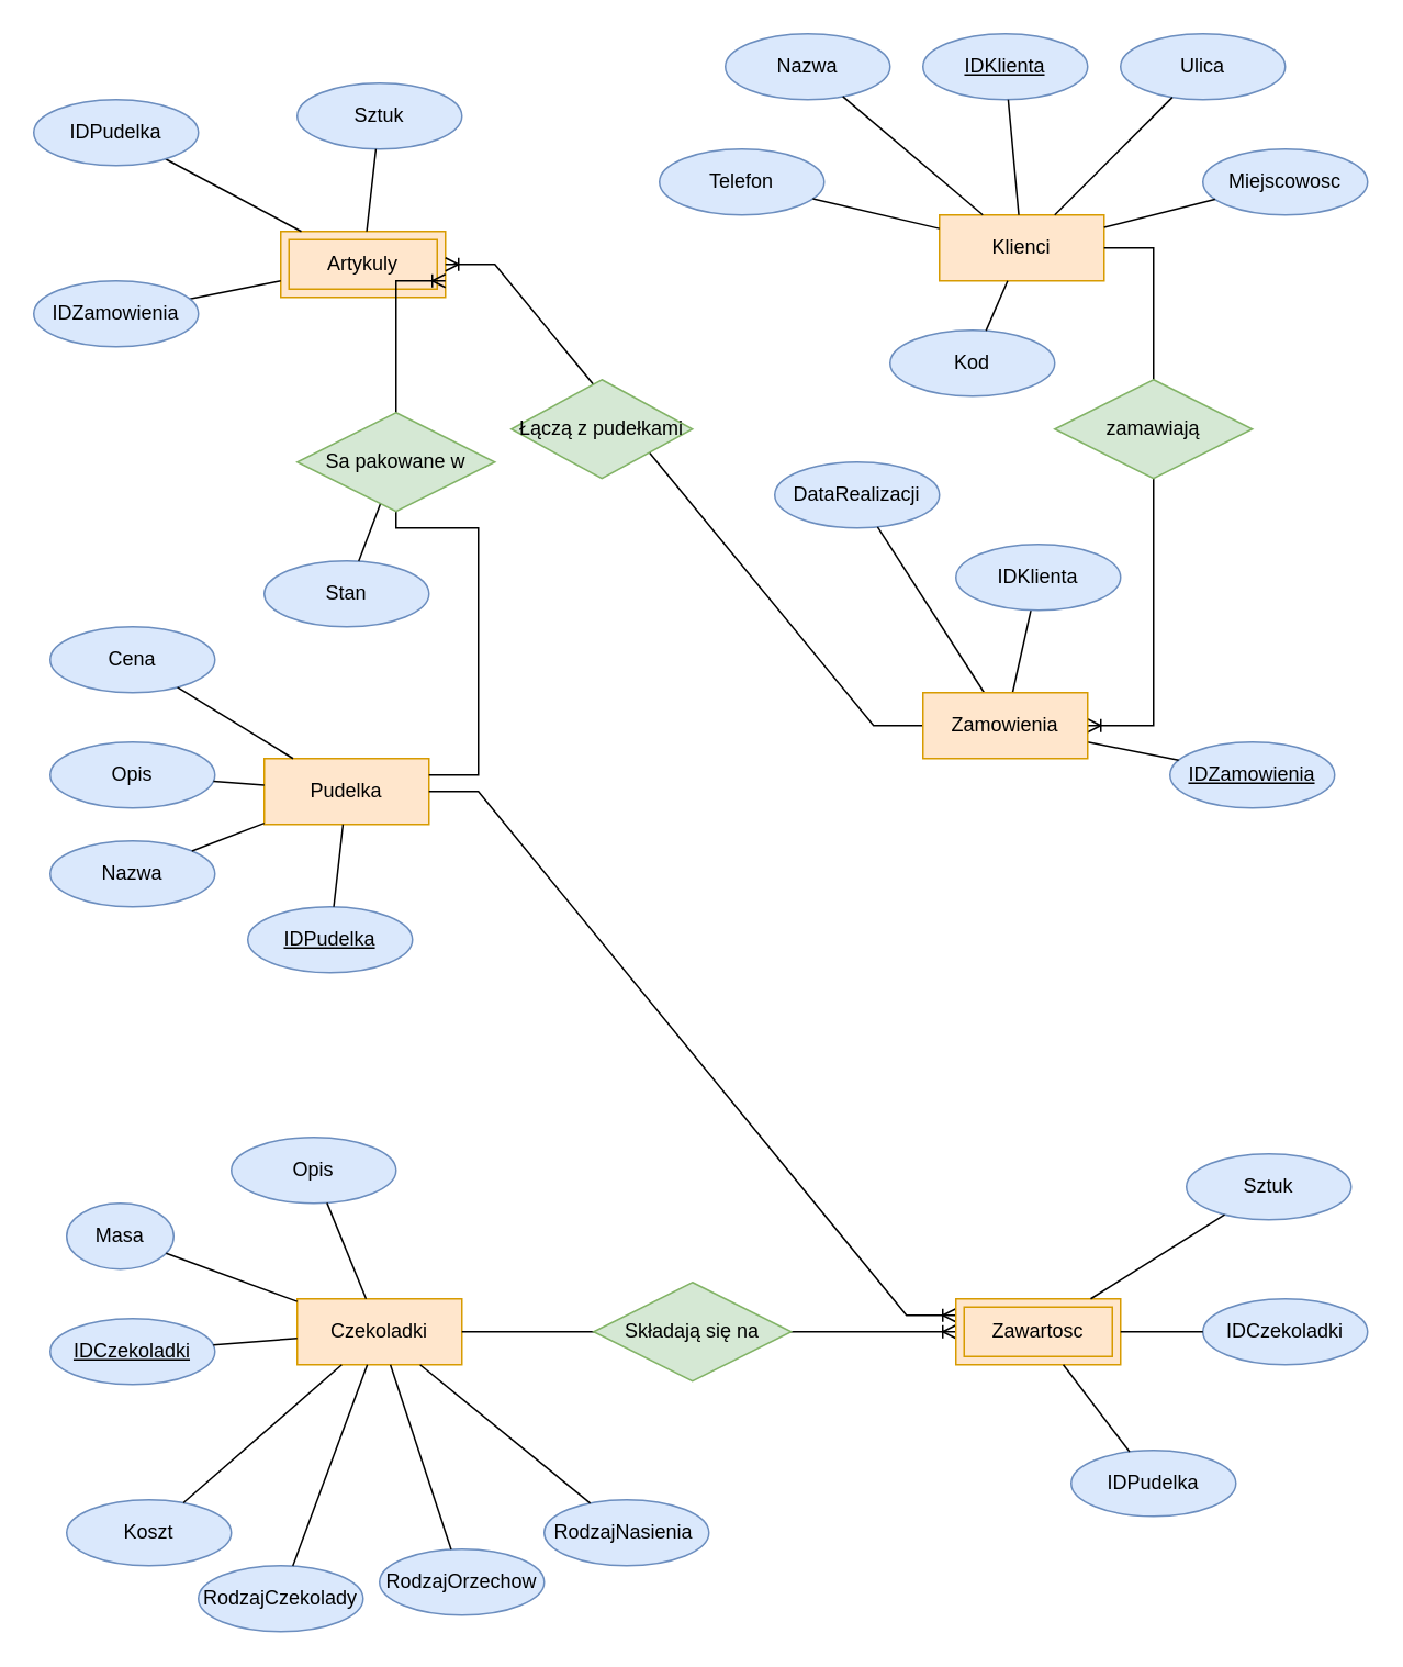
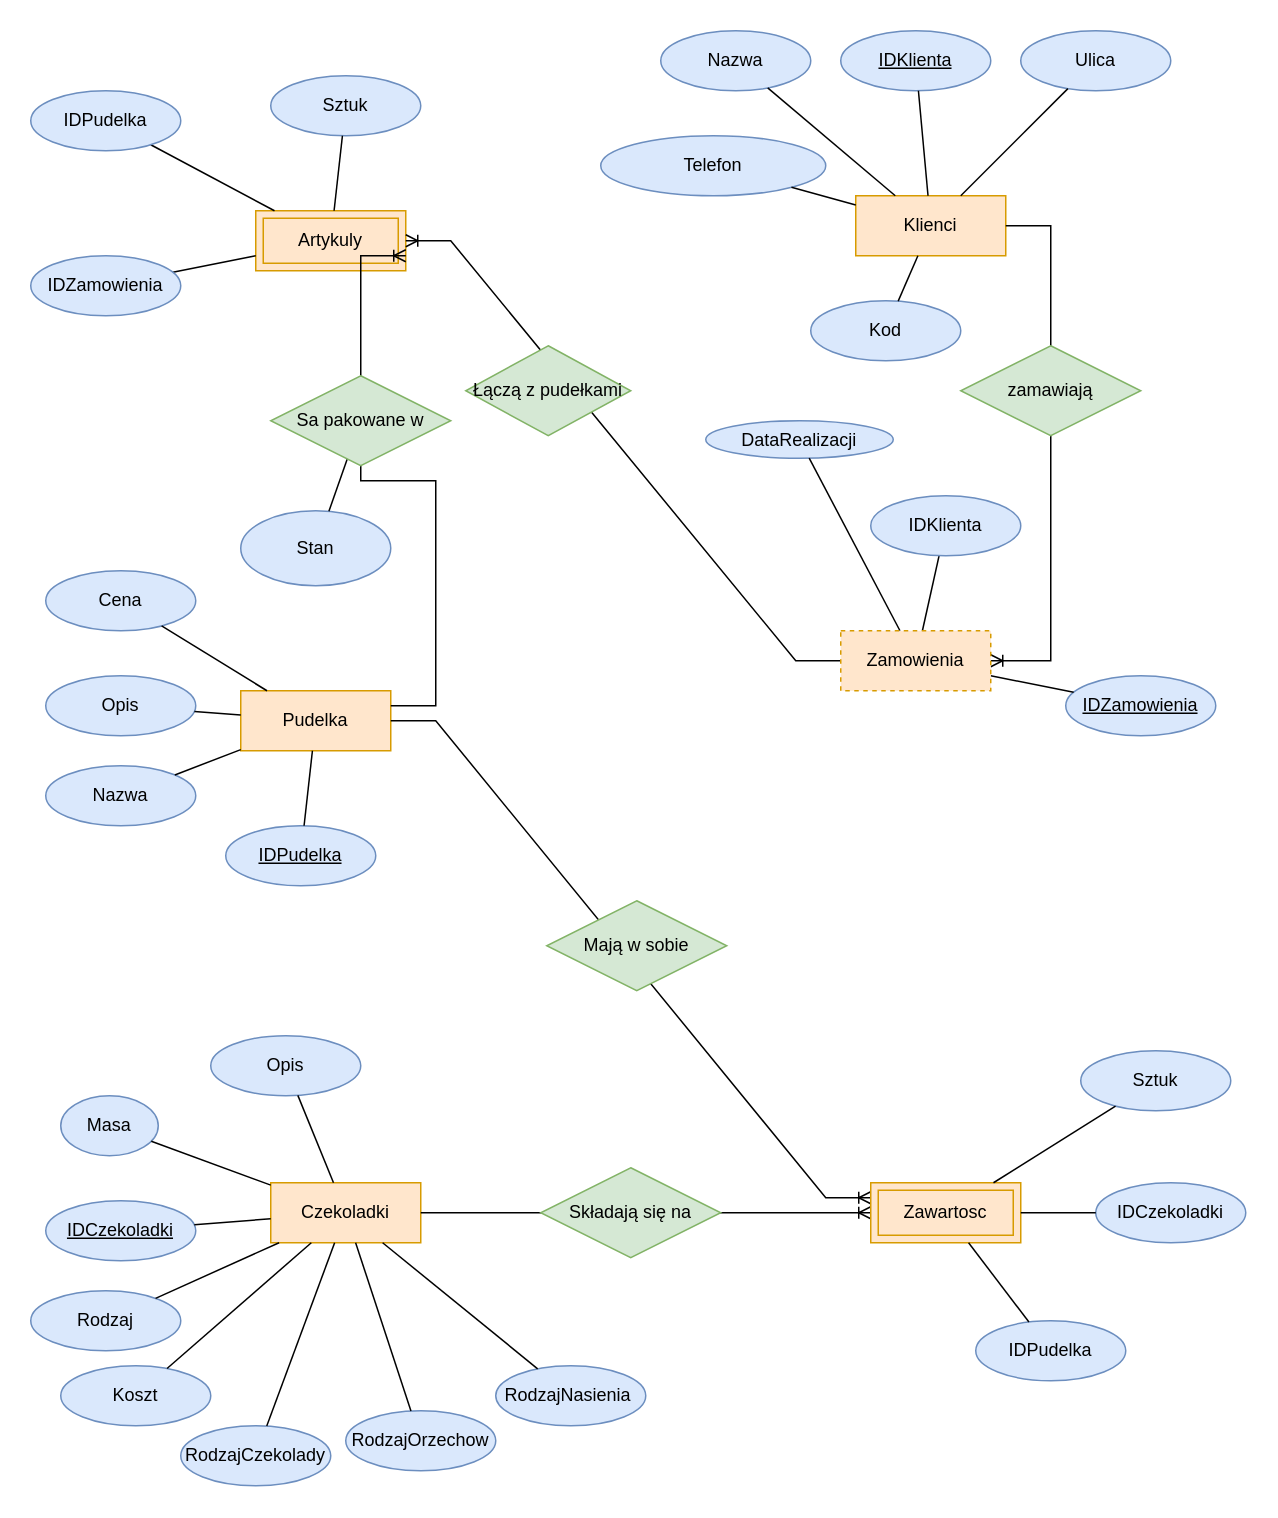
  <mxCell id="0" />
  <mxCell id="1" parent="0" />
  <mxCell id="2" value="Klienci" style="whiteSpace=wrap;html=1;align=center;fillColor=#ffe6cc;strokeColor=#d79b00;" parent="1" vertex="1"><mxGeometry x="570" y="130" width="100" height="40" as="geometry" /></mxCell>
  <mxCell id="3" value="Czekoladki" style="whiteSpace=wrap;html=1;align=center;fillColor=#ffe6cc;strokeColor=#d79b00;" parent="1" vertex="1"><mxGeometry x="180" y="788" width="100" height="40" as="geometry" /></mxCell>
  <mxCell id="4" value="Pudelka" style="whiteSpace=wrap;html=1;align=center;fillColor=#ffe6cc;strokeColor=#d79b00;" parent="1" vertex="1"><mxGeometry x="160" y="460" width="100" height="40" as="geometry" /></mxCell>
+ <mxCell id="5" value="Rodzaj" style="ellipse;whiteSpace=wrap;html=1;align=center;fillColor=#dae8fc;strokeColor=#6c8ebf;" parent="1" vertex="1"><mxGeometry x="20" y="860" width="100" height="40" as="geometry" /></mxCell>
  <mxCell id="6" value="Sztuk" style="ellipse;whiteSpace=wrap;html=1;align=center;fillColor=#dae8fc;strokeColor=#6c8ebf;" parent="1" vertex="1"><mxGeometry x="180" y="50" width="100" height="40" as="geometry" /></mxCell>
  <mxCell id="7" value="IDCzekoladki" style="ellipse;whiteSpace=wrap;html=1;align=center;fontStyle=4;fillColor=#dae8fc;strokeColor=#6c8ebf;" parent="1" vertex="1"><mxGeometry x="30" y="800" width="100" height="40" as="geometry" /></mxCell>
  <mxCell id="8" value="RodzajCzekolady" style="ellipse;whiteSpace=wrap;html=1;align=center;fillColor=#dae8fc;strokeColor=#6c8ebf;" parent="1" vertex="1"><mxGeometry x="120" y="950" width="100" height="40" as="geometry" /></mxCell>
+ <mxCell id="9" value="" style="endArrow=none;html=1;rounded=0;" parent="1" source="3" target="5" edge="1"><mxGeometry relative="1" as="geometry"><mxPoint x="420" y="710" as="sourcePoint" /><mxPoint x="580" y="710" as="targetPoint" /></mxGeometry></mxCell>
  <mxCell id="10" value="" style="endArrow=none;html=1;rounded=0;" parent="1" source="3" target="8" edge="1"><mxGeometry relative="1" as="geometry"><mxPoint x="420" y="710" as="sourcePoint" /><mxPoint x="580" y="710" as="targetPoint" /></mxGeometry></mxCell>
  <mxCell id="11" value="RodzajOrzechow" style="ellipse;whiteSpace=wrap;html=1;align=center;fillColor=#dae8fc;strokeColor=#6c8ebf;" parent="1" vertex="1"><mxGeometry x="230" y="940" width="100" height="40" as="geometry" /></mxCell>
  <mxCell id="12" value="RodzajNasienia&amp;nbsp;" style="ellipse;whiteSpace=wrap;html=1;align=center;fillColor=#dae8fc;strokeColor=#6c8ebf;" parent="1" vertex="1"><mxGeometry x="330" y="910" width="100" height="40" as="geometry" /></mxCell>
  <mxCell id="13" value="Opis" style="ellipse;whiteSpace=wrap;html=1;align=center;fillColor=#dae8fc;strokeColor=#6c8ebf;" parent="1" vertex="1"><mxGeometry x="140" y="690" width="100" height="40" as="geometry" /></mxCell>
  <mxCell id="14" value="Masa" style="ellipse;whiteSpace=wrap;html=1;align=center;fillColor=#dae8fc;strokeColor=#6c8ebf;" parent="1" vertex="1"><mxGeometry x="40" y="730" width="65" height="40" as="geometry" /></mxCell>
  <mxCell id="15" value="Koszt" style="ellipse;whiteSpace=wrap;html=1;align=center;fillColor=#dae8fc;strokeColor=#6c8ebf;" parent="1" vertex="1"><mxGeometry x="40" y="910" width="100" height="40" as="geometry" /></mxCell>
  <mxCell id="16" value="Nazwa" style="ellipse;whiteSpace=wrap;html=1;align=center;fillColor=#dae8fc;strokeColor=#6c8ebf;" parent="1" vertex="1"><mxGeometry x="440" y="20" width="100" height="40" as="geometry" /></mxCell>
  <mxCell id="17" value="IDKlienta" style="ellipse;whiteSpace=wrap;html=1;align=center;fontStyle=4;fillColor=#dae8fc;strokeColor=#6c8ebf;" parent="1" vertex="1"><mxGeometry x="560" y="20" width="100" height="40" as="geometry" /></mxCell>
  <mxCell id="18" value="Ulica" style="ellipse;whiteSpace=wrap;html=1;align=center;fillColor=#dae8fc;strokeColor=#6c8ebf;" parent="1" vertex="1"><mxGeometry x="680" y="20" width="100" height="40" as="geometry" /></mxCell>
- <mxCell id="19" value="Miejscowosc" style="ellipse;whiteSpace=wrap;html=1;align=center;fillColor=#dae8fc;strokeColor=#6c8ebf;" parent="1" vertex="1"><mxGeometry x="730" y="90" width="100" height="40" as="geometry" /></mxCell>
- <mxCell id="20" value="Telefon" style="ellipse;whiteSpace=wrap;html=1;align=center;fillColor=#dae8fc;strokeColor=#6c8ebf;" parent="1" vertex="1"><mxGeometry x="400" y="90" width="100" height="40" as="geometry" /></mxCell>
+ <mxCell id="20" value="Telefon" style="ellipse;whiteSpace=wrap;html=1;align=center;fillColor=#dae8fc;strokeColor=#6c8ebf;" parent="1" vertex="1"><mxGeometry x="400" y="90" width="150" height="40" as="geometry" /></mxCell>
  <mxCell id="21" value="Kod" style="ellipse;whiteSpace=wrap;html=1;align=center;fillColor=#dae8fc;strokeColor=#6c8ebf;" parent="1" vertex="1"><mxGeometry x="540" y="200" width="100" height="40" as="geometry" /></mxCell>
- <mxCell id="22" value="Stan" style="ellipse;whiteSpace=wrap;html=1;align=center;fillColor=#dae8fc;strokeColor=#6c8ebf;" parent="1" vertex="1"><mxGeometry x="160" y="340" width="100" height="40" as="geometry" /></mxCell>
+ <mxCell id="22" value="Stan" style="ellipse;whiteSpace=wrap;html=1;align=center;fillColor=#dae8fc;strokeColor=#6c8ebf;" parent="1" vertex="1"><mxGeometry x="160" y="340" width="100" height="50" as="geometry" /></mxCell>
  <mxCell id="23" value="IDPudelka" style="ellipse;whiteSpace=wrap;html=1;align=center;fontStyle=4;fillColor=#dae8fc;strokeColor=#6c8ebf;" parent="1" vertex="1"><mxGeometry x="150" y="550" width="100" height="40" as="geometry" /></mxCell>
  <mxCell id="24" value="Nazwa" style="ellipse;whiteSpace=wrap;html=1;align=center;fillColor=#dae8fc;strokeColor=#6c8ebf;" parent="1" vertex="1"><mxGeometry x="30" y="510" width="100" height="40" as="geometry" /></mxCell>
  <mxCell id="25" value="Opis" style="ellipse;whiteSpace=wrap;html=1;align=center;fillColor=#dae8fc;strokeColor=#6c8ebf;" parent="1" vertex="1"><mxGeometry x="30" y="450" width="100" height="40" as="geometry" /></mxCell>
  <mxCell id="26" value="Cena" style="ellipse;whiteSpace=wrap;html=1;align=center;fillColor=#dae8fc;strokeColor=#6c8ebf;" parent="1" vertex="1"><mxGeometry x="30" y="380" width="100" height="40" as="geometry" /></mxCell>
  <mxCell id="27" style="edgeStyle=orthogonalEdgeStyle;rounded=0;orthogonalLoop=1;jettySize=auto;html=1;exitX=0.5;exitY=1;exitDx=0;exitDy=0;" parent="1" source="25" target="25" edge="1"><mxGeometry relative="1" as="geometry" /></mxCell>
  <mxCell id="28" value="IDZamowienia" style="ellipse;whiteSpace=wrap;html=1;align=center;fontStyle=4;fillColor=#dae8fc;strokeColor=#6c8ebf;" parent="1" vertex="1"><mxGeometry x="710" y="450" width="100" height="40" as="geometry" /></mxCell>
- <mxCell id="29" value="DataRealizacji" style="ellipse;whiteSpace=wrap;html=1;align=center;fillColor=#dae8fc;strokeColor=#6c8ebf;" parent="1" vertex="1"><mxGeometry x="470" y="280" width="100" height="40" as="geometry" /></mxCell>
+ <mxCell id="29" value="DataRealizacji" style="ellipse;whiteSpace=wrap;html=1;align=center;fillColor=#dae8fc;strokeColor=#6c8ebf;" parent="1" vertex="1"><mxGeometry x="470" y="280" width="125" height="25" as="geometry" /></mxCell>
  <mxCell id="30" value="Sztuk" style="ellipse;whiteSpace=wrap;html=1;align=center;fillColor=#dae8fc;strokeColor=#6c8ebf;" parent="1" vertex="1"><mxGeometry x="720" y="700" width="100" height="40" as="geometry" /></mxCell>
  <mxCell id="31" value="Artykuly" style="shape=ext;margin=3;double=1;whiteSpace=wrap;html=1;align=center;fillColor=#ffe6cc;strokeColor=#d79b00;" parent="1" vertex="1"><mxGeometry x="170" y="140" width="100" height="40" as="geometry" /></mxCell>
  <mxCell id="32" value="" style="endArrow=none;html=1;rounded=0;" parent="1" source="4" target="26" edge="1"><mxGeometry relative="1" as="geometry"><mxPoint x="310" y="300" as="sourcePoint" /><mxPoint x="470" y="300" as="targetPoint" /></mxGeometry></mxCell>
  <mxCell id="33" value="" style="endArrow=none;html=1;rounded=0;" parent="1" source="22" target="73" edge="1"><mxGeometry relative="1" as="geometry"><mxPoint x="310" y="300" as="sourcePoint" /><mxPoint x="470" y="300" as="targetPoint" /></mxGeometry></mxCell>
  <mxCell id="34" value="" style="endArrow=none;html=1;rounded=0;" parent="1" source="21" target="2" edge="1"><mxGeometry relative="1" as="geometry"><mxPoint x="310" y="300" as="sourcePoint" /><mxPoint x="470" y="300" as="targetPoint" /></mxGeometry></mxCell>
- <mxCell id="35" value="" style="endArrow=none;html=1;rounded=0;" parent="1" source="19" target="2" edge="1"><mxGeometry relative="1" as="geometry"><mxPoint x="310" y="300" as="sourcePoint" /><mxPoint x="470" y="300" as="targetPoint" /></mxGeometry></mxCell>
  <mxCell id="36" value="" style="endArrow=none;html=1;rounded=0;" parent="1" source="18" target="2" edge="1"><mxGeometry relative="1" as="geometry"><mxPoint x="310" y="300" as="sourcePoint" /><mxPoint x="470" y="300" as="targetPoint" /></mxGeometry></mxCell>
  <mxCell id="37" value="" style="endArrow=none;html=1;rounded=0;" parent="1" source="17" target="2" edge="1"><mxGeometry relative="1" as="geometry"><mxPoint x="310" y="300" as="sourcePoint" /><mxPoint x="470" y="300" as="targetPoint" /></mxGeometry></mxCell>
  <mxCell id="38" value="" style="endArrow=none;html=1;rounded=0;" parent="1" source="16" target="2" edge="1"><mxGeometry relative="1" as="geometry"><mxPoint x="310" y="300" as="sourcePoint" /><mxPoint x="470" y="300" as="targetPoint" /></mxGeometry></mxCell>
  <mxCell id="39" value="" style="endArrow=none;html=1;rounded=0;" parent="1" source="2" target="20" edge="1"><mxGeometry relative="1" as="geometry"><mxPoint x="310" y="300" as="sourcePoint" /><mxPoint x="470" y="300" as="targetPoint" /></mxGeometry></mxCell>
  <mxCell id="40" value="" style="endArrow=none;html=1;rounded=0;" parent="1" source="31" target="57" edge="1"><mxGeometry relative="1" as="geometry"><mxPoint x="310" y="300" as="sourcePoint" /><mxPoint x="106.415" y="86.981" as="targetPoint" /></mxGeometry></mxCell>
  <mxCell id="41" value="" style="endArrow=none;html=1;rounded=0;" parent="1" source="31" target="6" edge="1"><mxGeometry relative="1" as="geometry"><mxPoint x="310" y="300" as="sourcePoint" /><mxPoint x="470" y="300" as="targetPoint" /></mxGeometry></mxCell>
  <mxCell id="42" value="" style="endArrow=none;html=1;rounded=0;" parent="1" source="31" target="58" edge="1"><mxGeometry relative="1" as="geometry"><mxPoint x="310" y="300" as="sourcePoint" /><mxPoint x="126.816" y="173.978" as="targetPoint" /></mxGeometry></mxCell>
  <mxCell id="43" value="" style="edgeStyle=entityRelationEdgeStyle;fontSize=12;html=1;endArrow=ERoneToMany;rounded=0;" parent="1" source="2" target="55" edge="1"><mxGeometry width="100" height="100" relative="1" as="geometry"><mxPoint x="340" y="330" as="sourcePoint" /><mxPoint x="680" y="420" as="targetPoint" /></mxGeometry></mxCell>
  <mxCell id="44" value="" style="endArrow=none;html=1;rounded=0;" parent="1" source="28" target="55" edge="1"><mxGeometry relative="1" as="geometry"><mxPoint x="350" y="480" as="sourcePoint" /><mxPoint x="680" y="427.143" as="targetPoint" /></mxGeometry></mxCell>
  <mxCell id="45" value="" style="endArrow=none;html=1;rounded=0;" parent="1" source="29" target="55" edge="1"><mxGeometry relative="1" as="geometry"><mxPoint x="350" y="480" as="sourcePoint" /><mxPoint x="611.667" y="400" as="targetPoint" /></mxGeometry></mxCell>
  <mxCell id="46" value="" style="endArrow=none;html=1;rounded=0;" parent="1" source="55" target="56" edge="1"><mxGeometry relative="1" as="geometry"><mxPoint x="627.5" y="400" as="sourcePoint" /><mxPoint x="618.002" y="359.984" as="targetPoint" /></mxGeometry></mxCell>
  <mxCell id="47" value="" style="edgeStyle=entityRelationEdgeStyle;fontSize=12;html=1;endArrow=ERoneToMany;rounded=0;entryX=0;entryY=0.25;entryDx=0;entryDy=0;" parent="1" source="4" target="54" edge="1"><mxGeometry width="100" height="100" relative="1" as="geometry"><mxPoint x="470" y="650" as="sourcePoint" /><mxPoint x="580" y="800" as="targetPoint" /></mxGeometry></mxCell>
  <mxCell id="48" value="" style="edgeStyle=entityRelationEdgeStyle;fontSize=12;html=1;endArrow=ERoneToMany;rounded=0;" parent="1" source="3" target="54" edge="1"><mxGeometry width="100" height="100" relative="1" as="geometry"><mxPoint x="290" y="828" as="sourcePoint" /><mxPoint x="590" y="818" as="targetPoint" /><Array as="points"><mxPoint x="580" y="828" /></Array></mxGeometry></mxCell>
  <mxCell id="49" value="" style="endArrow=none;html=1;rounded=0;" parent="1" source="4" target="23" edge="1"><mxGeometry relative="1" as="geometry"><mxPoint x="350" y="360" as="sourcePoint" /><mxPoint x="510" y="360" as="targetPoint" /></mxGeometry></mxCell>
  <mxCell id="50" value="" style="endArrow=none;html=1;rounded=0;" parent="1" source="4" target="24" edge="1"><mxGeometry relative="1" as="geometry"><mxPoint x="350" y="360" as="sourcePoint" /><mxPoint x="510" y="360" as="targetPoint" /></mxGeometry></mxCell>
  <mxCell id="51" value="" style="endArrow=none;html=1;rounded=0;" parent="1" source="4" target="25" edge="1"><mxGeometry relative="1" as="geometry"><mxPoint x="350" y="360" as="sourcePoint" /><mxPoint x="510" y="360" as="targetPoint" /></mxGeometry></mxCell>
  <mxCell id="52" value="" style="edgeStyle=entityRelationEdgeStyle;fontSize=12;html=1;endArrow=ERoneToMany;rounded=0;exitX=0;exitY=0.5;exitDx=0;exitDy=0;" parent="1" source="55" target="31" edge="1"><mxGeometry width="100" height="100" relative="1" as="geometry"><mxPoint x="580" y="420" as="sourcePoint" /><mxPoint x="480" y="270" as="targetPoint" /></mxGeometry></mxCell>
  <mxCell id="53" value="zamawiają" style="shape=rhombus;perimeter=rhombusPerimeter;whiteSpace=wrap;html=1;align=center;fillColor=#d5e8d4;strokeColor=#82b366;" parent="1" vertex="1"><mxGeometry x="640" y="230" width="120" height="60" as="geometry" /></mxCell>
  <mxCell id="54" value="Zawartosc" style="shape=ext;margin=3;double=1;whiteSpace=wrap;html=1;align=center;fillColor=#ffe6cc;strokeColor=#d79b00;" parent="1" vertex="1"><mxGeometry x="580" y="788" width="100" height="40" as="geometry" /></mxCell>
- <mxCell id="55" value="Zamowienia" style="whiteSpace=wrap;html=1;align=center;fillColor=#ffe6cc;strokeColor=#d79b00;" parent="1" vertex="1"><mxGeometry x="560" y="420" width="100" height="40" as="geometry" /></mxCell>
+ <mxCell id="55" value="Zamowienia" style="whiteSpace=wrap;html=1;align=center;fillColor=#ffe6cc;strokeColor=#d79b00;dashed=1;" parent="1" vertex="1"><mxGeometry x="560" y="420" width="100" height="40" as="geometry" /></mxCell>
  <mxCell id="56" value="IDKlienta" style="ellipse;whiteSpace=wrap;html=1;align=center;fillColor=#dae8fc;strokeColor=#6c8ebf;" parent="1" vertex="1"><mxGeometry x="580" y="330" width="100" height="40" as="geometry" /></mxCell>
  <mxCell id="57" value="IDPudelka" style="ellipse;whiteSpace=wrap;html=1;align=center;fillColor=#dae8fc;strokeColor=#6c8ebf;" parent="1" vertex="1"><mxGeometry x="20" y="60" width="100" height="40" as="geometry" /></mxCell>
  <mxCell id="58" value="IDZamowienia" style="ellipse;whiteSpace=wrap;html=1;align=center;fillColor=#dae8fc;strokeColor=#6c8ebf;" parent="1" vertex="1"><mxGeometry x="20" y="170" width="100" height="40" as="geometry" /></mxCell>
  <mxCell id="59" value="Łączą z pudełkami" style="shape=rhombus;perimeter=rhombusPerimeter;whiteSpace=wrap;html=1;align=center;fillColor=#d5e8d4;strokeColor=#82b366;" parent="1" vertex="1"><mxGeometry x="310" y="230" width="110" height="60" as="geometry" /></mxCell>
  <mxCell id="60" value="" style="edgeStyle=entityRelationEdgeStyle;fontSize=12;html=1;endArrow=ERoneToMany;rounded=0;entryX=1;entryY=0.75;entryDx=0;entryDy=0;exitX=1;exitY=0.25;exitDx=0;exitDy=0;" parent="1" source="4" target="31" edge="1"><mxGeometry width="100" height="100" relative="1" as="geometry"><mxPoint x="250" y="250" as="sourcePoint" /><mxPoint x="470" y="190" as="targetPoint" /></mxGeometry></mxCell>
  <mxCell id="61" value="" style="endArrow=none;html=1;rounded=0;" parent="1" source="3" target="13" edge="1"><mxGeometry relative="1" as="geometry"><mxPoint x="340" y="760" as="sourcePoint" /><mxPoint x="500" y="760" as="targetPoint" /></mxGeometry></mxCell>
  <mxCell id="62" value="" style="endArrow=none;html=1;rounded=0;" parent="1" source="3" target="14" edge="1"><mxGeometry relative="1" as="geometry"><mxPoint x="340" y="760" as="sourcePoint" /><mxPoint x="500" y="760" as="targetPoint" /></mxGeometry></mxCell>
  <mxCell id="63" value="" style="endArrow=none;html=1;rounded=0;" parent="1" source="3" target="11" edge="1"><mxGeometry relative="1" as="geometry"><mxPoint x="350" y="750" as="sourcePoint" /><mxPoint x="510" y="750" as="targetPoint" /></mxGeometry></mxCell>
  <mxCell id="64" value="" style="endArrow=none;html=1;rounded=0;" parent="1" source="3" target="7" edge="1"><mxGeometry relative="1" as="geometry"><mxPoint x="350" y="750" as="sourcePoint" /><mxPoint x="510" y="750" as="targetPoint" /></mxGeometry></mxCell>
  <mxCell id="65" value="" style="endArrow=none;html=1;rounded=0;" parent="1" source="3" target="12" edge="1"><mxGeometry relative="1" as="geometry"><mxPoint x="350" y="750" as="sourcePoint" /><mxPoint x="510" y="750" as="targetPoint" /></mxGeometry></mxCell>
  <mxCell id="66" value="" style="endArrow=none;html=1;rounded=0;" parent="1" source="3" target="15" edge="1"><mxGeometry relative="1" as="geometry"><mxPoint x="350" y="750" as="sourcePoint" /><mxPoint x="510" y="750" as="targetPoint" /></mxGeometry></mxCell>
  <mxCell id="67" value="" style="endArrow=none;html=1;rounded=0;" parent="1" source="30" target="54" edge="1"><mxGeometry relative="1" as="geometry"><mxPoint x="350" y="750" as="sourcePoint" /><mxPoint x="510" y="750" as="targetPoint" /></mxGeometry></mxCell>
  <mxCell id="68" value="IDPudelka" style="ellipse;whiteSpace=wrap;html=1;align=center;fillColor=#dae8fc;strokeColor=#6c8ebf;" parent="1" vertex="1"><mxGeometry x="650" y="880" width="100" height="40" as="geometry" /></mxCell>
  <mxCell id="69" value="IDCzekoladki" style="ellipse;whiteSpace=wrap;html=1;align=center;fillColor=#dae8fc;strokeColor=#6c8ebf;" parent="1" vertex="1"><mxGeometry x="730" y="788" width="100" height="40" as="geometry" /></mxCell>
  <mxCell id="70" value="" style="endArrow=none;html=1;rounded=0;" parent="1" source="69" target="54" edge="1"><mxGeometry relative="1" as="geometry"><mxPoint x="350" y="750" as="sourcePoint" /><mxPoint x="510" y="750" as="targetPoint" /></mxGeometry></mxCell>
  <mxCell id="71" value="" style="endArrow=none;html=1;rounded=0;" parent="1" source="54" target="68" edge="1"><mxGeometry relative="1" as="geometry"><mxPoint x="350" y="750" as="sourcePoint" /><mxPoint x="510" y="750" as="targetPoint" /></mxGeometry></mxCell>
+ <mxCell id="72" value="Mają w sobie" style="shape=rhombus;perimeter=rhombusPerimeter;whiteSpace=wrap;html=1;align=center;fillColor=#d5e8d4;strokeColor=#82b366;" parent="1" vertex="1"><mxGeometry x="364" y="600" width="120" height="60" as="geometry" /></mxCell>
  <mxCell id="73" value="Sa pakowane w" style="shape=rhombus;perimeter=rhombusPerimeter;whiteSpace=wrap;html=1;align=center;fillColor=#d5e8d4;strokeColor=#82b366;" parent="1" vertex="1"><mxGeometry x="180" y="250" width="120" height="60" as="geometry" /></mxCell>
  <mxCell id="74" value="Składają się na" style="shape=rhombus;perimeter=rhombusPerimeter;whiteSpace=wrap;html=1;align=center;fillColor=#d5e8d4;strokeColor=#82b366;" parent="1" vertex="1"><mxGeometry x="360" y="778" width="120" height="60" as="geometry" /></mxCell>
